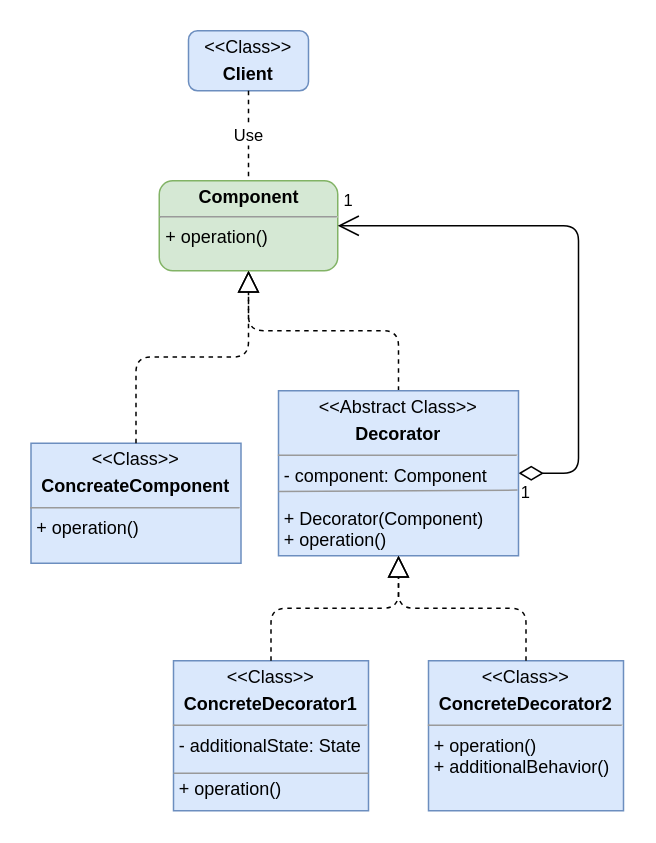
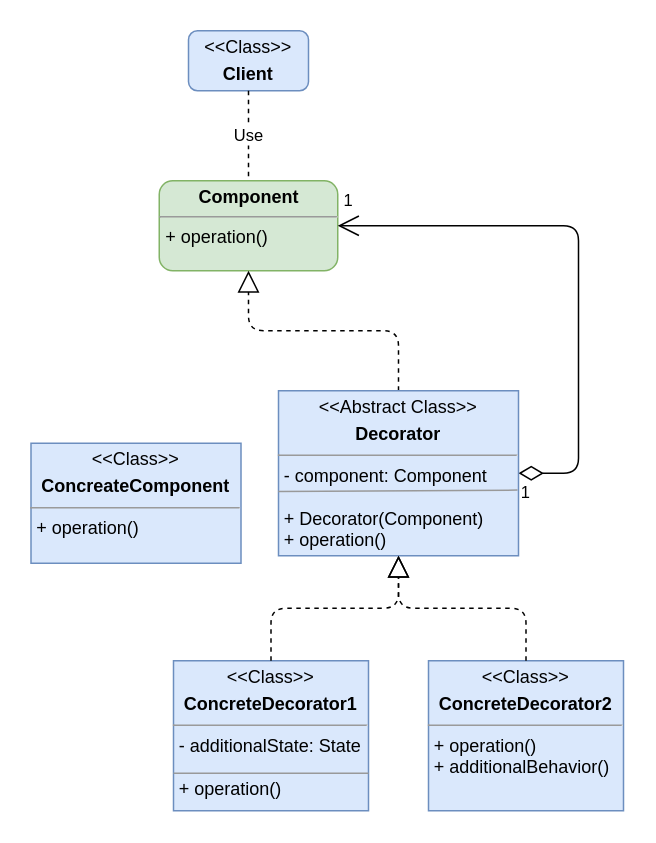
  <mxCell id="0" />
  <mxCell id="1" parent="0" />
  <mxCell id="2" value="&lt;p style=&quot;margin: 0px ; margin-top: 4px ; text-align: center&quot;&gt;&amp;lt;&amp;lt;Class&amp;gt;&amp;gt;&lt;/p&gt;&lt;p style=&quot;margin: 0px ; margin-top: 4px ; text-align: center&quot;&gt;&lt;b&gt;Client&lt;/b&gt;&lt;/p&gt;" style="verticalAlign=top;align=left;overflow=fill;fontSize=12;fontFamily=Helvetica;html=1;fillColor=#dae8fc;strokeColor=#6c8ebf;rounded=1;" parent="1" vertex="1"><mxGeometry x="125" y="20" width="80" height="40" as="geometry" /></mxCell>
  <mxCell id="3" value="&lt;p style=&quot;margin: 0px ; margin-top: 4px ; text-align: center&quot;&gt;&amp;lt;&amp;lt;Class&amp;gt;&amp;gt;&lt;/p&gt;&lt;p style=&quot;margin: 0px ; margin-top: 4px ; text-align: center&quot;&gt;&lt;b&gt;ConcreateComponent&lt;/b&gt;&lt;/p&gt;&lt;hr size=&quot;1&quot;&gt;&lt;p style=&quot;margin: 0px ; margin-left: 4px&quot;&gt;+ operation()&lt;br&gt;&lt;/p&gt;" style="verticalAlign=top;align=left;overflow=fill;fontSize=12;fontFamily=Helvetica;html=1;fillColor=#dae8fc;strokeColor=#6c8ebf;" parent="1" vertex="1"><mxGeometry x="20" y="295" width="140" height="80" as="geometry" /></mxCell>
- <mxCell id="4" value="" style="endArrow=block;dashed=1;endFill=0;endSize=12;html=1;exitX=0.5;exitY=0;exitDx=0;exitDy=0;entryX=0.5;entryY=1;entryDx=0;entryDy=0;edgeStyle=orthogonalEdgeStyle;" parent="1" source="3" target="6" edge="1"><mxGeometry width="160" relative="1" as="geometry"><mxPoint x="97" y="765" as="sourcePoint" /><mxPoint x="80" y="250" as="targetPoint" /></mxGeometry></mxCell>
  <mxCell id="5" value="Use" style="endArrow=none;endSize=12;dashed=1;html=1;exitX=0.5;exitY=1;exitDx=0;exitDy=0;entryX=0.5;entryY=0;entryDx=0;entryDy=0;" parent="1" source="2" target="6" edge="1"><mxGeometry width="160" relative="1" as="geometry"><mxPoint x="262" y="695" as="sourcePoint" /><mxPoint x="80" y="180" as="targetPoint" /></mxGeometry></mxCell>
  <mxCell id="6" value="&lt;p style=&quot;margin: 0px ; margin-top: 4px ; text-align: center&quot;&gt;&lt;b&gt;Component&lt;/b&gt;&lt;br&gt;&lt;/p&gt;&lt;hr size=&quot;1&quot;&gt;&lt;p style=&quot;margin: 0px ; margin-left: 4px&quot;&gt;+ operation()&lt;/p&gt;" style="verticalAlign=top;align=left;overflow=fill;fontSize=12;fontFamily=Helvetica;html=1;fillColor=#d5e8d4;strokeColor=#82b366;rounded=1;" parent="1" vertex="1"><mxGeometry x="105.5" y="120" width="119" height="60" as="geometry" /></mxCell>
  <mxCell id="7" value="" style="endArrow=block;dashed=1;endFill=0;endSize=12;html=1;exitX=0.5;exitY=0;exitDx=0;exitDy=0;entryX=0.5;entryY=1;entryDx=0;entryDy=0;edgeStyle=orthogonalEdgeStyle;" parent="1" source="12" target="6" edge="1"><mxGeometry width="160" relative="1" as="geometry"><mxPoint x="75" y="270" as="sourcePoint" /><mxPoint x="175.5" y="190" as="targetPoint" /></mxGeometry></mxCell>
  <mxCell id="8" value="" style="endArrow=open;html=1;endSize=12;startArrow=diamondThin;startSize=14;startFill=0;edgeStyle=orthogonalEdgeStyle;exitX=1;exitY=0.5;exitDx=0;exitDy=0;entryX=1;entryY=0.5;entryDx=0;entryDy=0;" parent="1" source="12" target="6" edge="1"><mxGeometry x="-0.087" relative="1" as="geometry"><mxPoint x="385" y="170" as="sourcePoint" /><mxPoint x="545" y="170" as="targetPoint" /><Array as="points"><mxPoint x="385" y="315" /><mxPoint x="385" y="150" /></Array><mxPoint as="offset" /></mxGeometry></mxCell>
  <mxCell id="9" value="1" style="edgeLabel;resizable=0;html=1;align=left;verticalAlign=top;" parent="8" connectable="0" vertex="1"><mxGeometry x="-1" relative="1" as="geometry" /></mxCell>
  <mxCell id="10" value="1" style="edgeLabel;resizable=0;html=1;align=right;verticalAlign=top;" parent="8" connectable="0" vertex="1"><mxGeometry x="1" relative="1" as="geometry"><mxPoint x="10.6" y="-30" as="offset" /></mxGeometry></mxCell>
  <mxCell id="11" value="" style="group" vertex="1" connectable="0" parent="1"><mxGeometry x="185" y="260" width="160" height="110" as="geometry" /></mxCell>
  <mxCell id="12" value="&lt;p style=&quot;margin: 0px ; margin-top: 4px ; text-align: center&quot;&gt;&amp;lt;&amp;lt;Abstract Class&amp;gt;&amp;gt;&lt;/p&gt;&lt;p style=&quot;margin: 0px ; margin-top: 4px ; text-align: center&quot;&gt;&lt;b&gt;Decorator&lt;/b&gt;&lt;/p&gt;&lt;hr size=&quot;1&quot;&gt;&lt;p style=&quot;margin: 0px ; margin-left: 4px&quot;&gt;- component: Component&lt;/p&gt;&lt;p style=&quot;margin: 0px ; margin-left: 4px&quot;&gt;&lt;br&gt;&lt;/p&gt;&lt;p style=&quot;margin: 0px ; margin-left: 4px&quot;&gt;+&amp;nbsp;&lt;span style=&quot;text-align: center&quot;&gt;Decorator&lt;/span&gt;(Component)&lt;br&gt;+ operation()&lt;/p&gt;" style="verticalAlign=top;align=left;overflow=fill;fontSize=12;fontFamily=Helvetica;html=1;fillColor=#dae8fc;strokeColor=#6c8ebf;" parent="11" vertex="1"><mxGeometry width="160" height="110" as="geometry" /></mxCell>
  <mxCell id="13" value="" style="endArrow=none;html=1;exitX=-0.001;exitY=0.611;exitDx=0;exitDy=0;entryX=0.996;entryY=0.602;entryDx=0;entryDy=0;strokeColor=#999999;exitPerimeter=0;entryPerimeter=0;" edge="1" parent="11" source="12" target="12"><mxGeometry width="50" height="50" relative="1" as="geometry"><mxPoint x="50" y="91.667" as="sourcePoint" /><mxPoint x="100" y="45.833" as="targetPoint" /></mxGeometry></mxCell>
  <mxCell id="14" value="&lt;p style=&quot;margin: 0px ; margin-top: 4px ; text-align: center&quot;&gt;&amp;lt;&amp;lt;Class&amp;gt;&amp;gt;&lt;/p&gt;&lt;p style=&quot;margin: 0px ; margin-top: 4px ; text-align: center&quot;&gt;&lt;b&gt;ConcreteDecorator2&lt;/b&gt;&lt;/p&gt;&lt;hr size=&quot;1&quot;&gt;&lt;p style=&quot;margin: 0px ; margin-left: 4px&quot;&gt;+ operation()&lt;br&gt;&lt;/p&gt;&lt;p style=&quot;margin: 0px ; margin-left: 4px&quot;&gt;+ additionalBehavior()&lt;/p&gt;" style="verticalAlign=top;align=left;overflow=fill;fontSize=12;fontFamily=Helvetica;html=1;fillColor=#dae8fc;strokeColor=#6c8ebf;" vertex="1" parent="1"><mxGeometry x="285" y="440" width="130" height="100" as="geometry" /></mxCell>
  <mxCell id="15" value="" style="group" vertex="1" connectable="0" parent="1"><mxGeometry x="115" y="440" width="130" height="100" as="geometry" /></mxCell>
  <mxCell id="16" value="&lt;p style=&quot;margin: 0px ; margin-top: 4px ; text-align: center&quot;&gt;&amp;lt;&amp;lt;Class&amp;gt;&amp;gt;&lt;/p&gt;&lt;p style=&quot;margin: 0px ; margin-top: 4px ; text-align: center&quot;&gt;&lt;b&gt;ConcreteDecorator1&lt;/b&gt;&lt;br&gt;&lt;/p&gt;&lt;hr size=&quot;1&quot;&gt;&lt;p style=&quot;margin: 0px ; margin-left: 4px&quot;&gt;- additionalState: State&lt;/p&gt;&lt;p style=&quot;margin: 0px ; margin-left: 4px&quot;&gt;&lt;br&gt;&lt;/p&gt;&lt;p style=&quot;margin: 0px ; margin-left: 4px&quot;&gt;+ operation()&lt;/p&gt;" style="verticalAlign=top;align=left;overflow=fill;fontSize=12;fontFamily=Helvetica;html=1;fillColor=#dae8fc;strokeColor=#6c8ebf;" vertex="1" parent="15"><mxGeometry width="130" height="100" as="geometry" /></mxCell>
  <mxCell id="17" value="" style="endArrow=none;html=1;exitX=0;exitY=0.75;exitDx=0;exitDy=0;entryX=1;entryY=0.75;entryDx=0;entryDy=0;strokeColor=#999999;" edge="1" parent="15" source="16" target="16"><mxGeometry width="50" height="50" relative="1" as="geometry"><mxPoint x="40.625" y="83.333" as="sourcePoint" /><mxPoint x="81.25" y="41.667" as="targetPoint" /></mxGeometry></mxCell>
  <mxCell id="18" value="" style="endArrow=block;dashed=1;endFill=0;endSize=12;html=1;entryX=0.5;entryY=1;entryDx=0;entryDy=0;edgeStyle=orthogonalEdgeStyle;exitX=0.5;exitY=0;exitDx=0;exitDy=0;" edge="1" parent="1" source="14" target="12"><mxGeometry width="160" relative="1" as="geometry"><mxPoint x="365" y="390" as="sourcePoint" /><mxPoint x="175" y="190" as="targetPoint" /></mxGeometry></mxCell>
  <mxCell id="19" value="" style="endArrow=block;dashed=1;endFill=0;endSize=12;html=1;entryX=0.5;entryY=1;entryDx=0;entryDy=0;edgeStyle=orthogonalEdgeStyle;exitX=0.5;exitY=0;exitDx=0;exitDy=0;" edge="1" parent="1" source="16" target="12"><mxGeometry width="160" relative="1" as="geometry"><mxPoint x="380" y="430" as="sourcePoint" /><mxPoint x="295" y="380" as="targetPoint" /></mxGeometry></mxCell>
